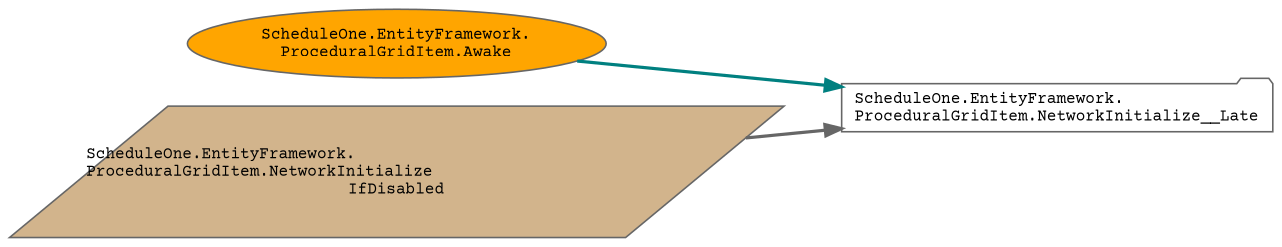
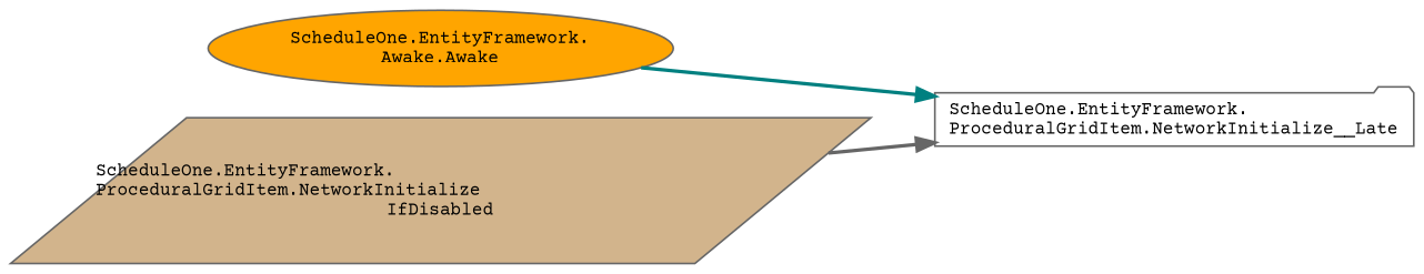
  digraph {
    rankdir=RL
    fontname="Courier Prime"
    node [color=grey40 fontname="Courier Prime" fontsize=10 style=filled]
    edge [dir=back fontname="Courier Prime" fontsize=10 labelfontname=Helvetica labelfontsize=10 style=bold]
    n1 [color=gray40 fillcolor=white fontcolor=black height=0.2 label="ScheduleOne.EntityFramework.\lProceduralGridItem.NetworkInitialize__Late" shape=folder width=0.4]
-   n2 [fillcolor=orange height=0.2 label="ScheduleOne.EntityFramework.\lProceduralGridItem.Awake" shape=ellipse width=0.4]
+   n2 [fillcolor=orange height=0.2 label="ScheduleOne.EntityFramework.\lAwake.Awake" shape=ellipse width=0.4]
    n3 [fillcolor=tan height=0.2 label="ScheduleOne.EntityFramework.\lProceduralGridItem.NetworkInitialize\lIfDisabled" shape=parallelogram width=0.4]
    n1 -> n2 [color=teal]
    n1 -> n3 [color=gray40]
  }
